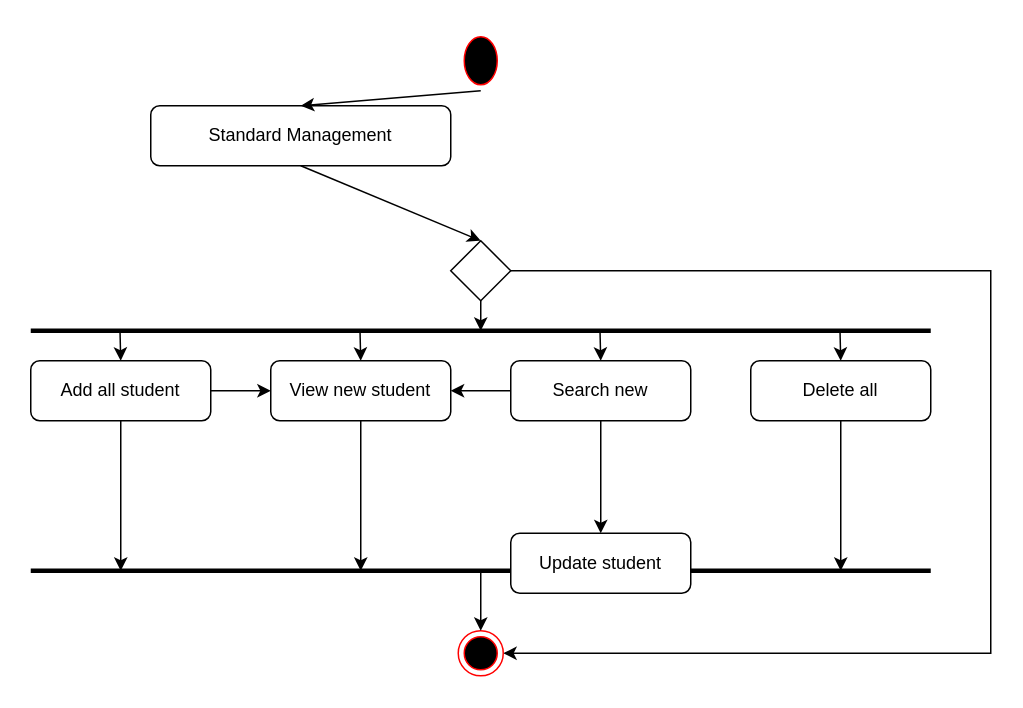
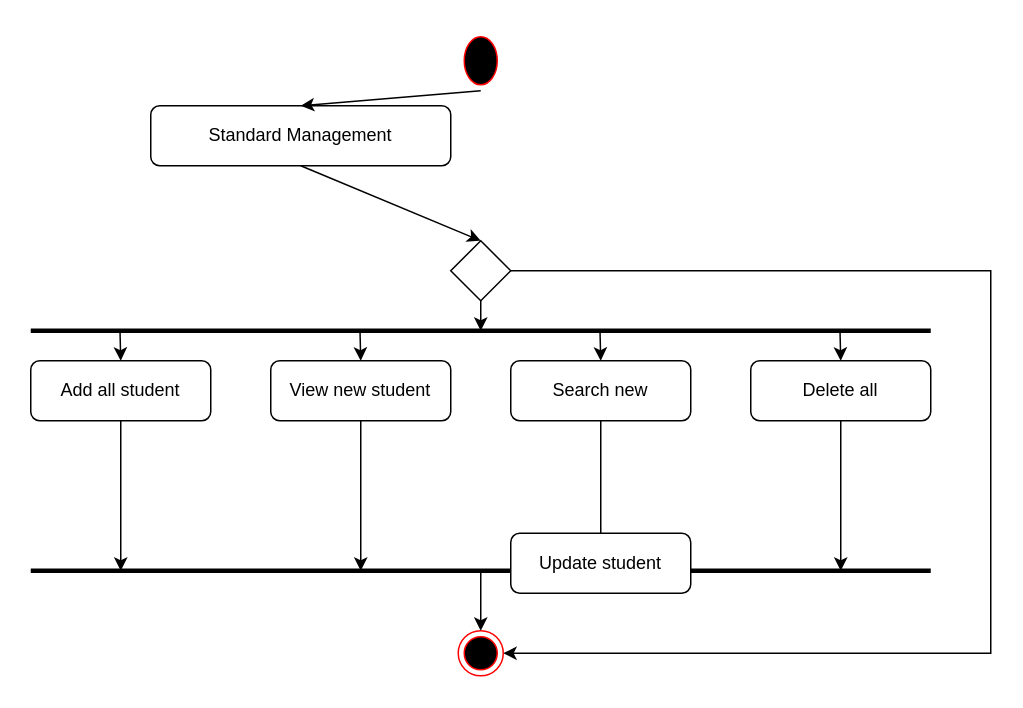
  <mxCell id="0" />
  <mxCell id="1" parent="0" />
  <mxCell id="2" value="" style="ellipse;html=1;shape=startState;fillColor=#000000;strokeColor=#ff0000;" vertex="1" parent="1"><mxGeometry x="305" y="20" width="30" height="40" as="geometry" /></mxCell>
  <mxCell id="3" value="Standard Management" style="rounded=1;whiteSpace=wrap;html=1;" vertex="1" parent="1"><mxGeometry x="100" y="70" width="200" height="40" as="geometry" /></mxCell>
  <mxCell id="4" value="" style="endArrow=none;html=1;strokeWidth=3;" edge="1" parent="1"><mxGeometry width="50" height="50" relative="1" as="geometry"><mxPoint x="20" y="220" as="sourcePoint" /><mxPoint x="620" y="220" as="targetPoint" /></mxGeometry></mxCell>
  <mxCell id="5" style="edgeStyle=orthogonalEdgeStyle;rounded=0;orthogonalLoop=1;jettySize=auto;html=1;exitX=0.5;exitY=1;exitDx=0;exitDy=0;strokeWidth=1;" edge="1" parent="1" source="7"><mxGeometry relative="1" as="geometry"><mxPoint x="320" y="220" as="targetPoint" /></mxGeometry></mxCell>
  <mxCell id="6" style="edgeStyle=orthogonalEdgeStyle;rounded=0;orthogonalLoop=1;jettySize=auto;html=1;exitX=1;exitY=0.5;exitDx=0;exitDy=0;entryX=1;entryY=0.5;entryDx=0;entryDy=0;strokeWidth=1;" edge="1" parent="1" source="7" target="26"><mxGeometry relative="1" as="geometry"><Array as="points"><mxPoint x="660" y="180" /><mxPoint x="660" y="435" /></Array></mxGeometry></mxCell>
  <mxCell id="7" value="" style="rhombus;whiteSpace=wrap;html=1;" vertex="1" parent="1"><mxGeometry x="300" y="160" width="40" height="40" as="geometry" /></mxCell>
  <mxCell id="8" value="" style="endArrow=classic;html=1;strokeWidth=1;exitX=0.5;exitY=1;exitDx=0;exitDy=0;entryX=0.5;entryY=0;entryDx=0;entryDy=0;" edge="1" parent="1" source="3" target="7"><mxGeometry width="50" height="50" relative="1" as="geometry"><mxPoint x="150" y="260" as="sourcePoint" /><mxPoint x="200" y="210" as="targetPoint" /></mxGeometry></mxCell>
  <mxCell id="9" value="" style="endArrow=none;html=1;strokeWidth=3;" edge="1" parent="1"><mxGeometry width="50" height="50" relative="1" as="geometry"><mxPoint x="20" y="380" as="sourcePoint" /><mxPoint x="620" y="380" as="targetPoint" /></mxGeometry></mxCell>
- <mxCell id="10" style="edgeStyle=orthogonalEdgeStyle;rounded=0;orthogonalLoop=1;jettySize=auto;html=1;exitX=1;exitY=0.5;exitDx=0;exitDy=0;entryX=0;entryY=0.5;entryDx=0;entryDy=0;strokeWidth=1;" edge="1" parent="1" source="12" target="14"><mxGeometry relative="1" as="geometry" /></mxCell>
  <mxCell id="11" style="edgeStyle=orthogonalEdgeStyle;rounded=0;orthogonalLoop=1;jettySize=auto;html=1;exitX=0.5;exitY=1;exitDx=0;exitDy=0;strokeWidth=1;" edge="1" parent="1" source="12"><mxGeometry relative="1" as="geometry"><mxPoint x="80" y="380" as="targetPoint" /></mxGeometry></mxCell>
  <mxCell id="12" value="Add all student" style="rounded=1;whiteSpace=wrap;html=1;" vertex="1" parent="1"><mxGeometry x="20" y="240" width="120" height="40" as="geometry" /></mxCell>
  <mxCell id="13" style="edgeStyle=orthogonalEdgeStyle;rounded=0;orthogonalLoop=1;jettySize=auto;html=1;exitX=0.5;exitY=1;exitDx=0;exitDy=0;strokeWidth=1;" edge="1" parent="1" source="14"><mxGeometry relative="1" as="geometry"><mxPoint x="240" y="380" as="targetPoint" /></mxGeometry></mxCell>
  <mxCell id="14" value="View new student" style="rounded=1;whiteSpace=wrap;html=1;" vertex="1" parent="1"><mxGeometry x="180" y="240" width="120" height="40" as="geometry" /></mxCell>
- <mxCell id="15" style="edgeStyle=orthogonalEdgeStyle;rounded=0;orthogonalLoop=1;jettySize=auto;html=1;exitX=0;exitY=0.5;exitDx=0;exitDy=0;entryX=1;entryY=0.5;entryDx=0;entryDy=0;strokeWidth=1;" edge="1" parent="1" source="17" target="14"><mxGeometry relative="1" as="geometry" /></mxCell>
- <mxCell id="16" style="edgeStyle=orthogonalEdgeStyle;rounded=0;orthogonalLoop=1;jettySize=auto;html=1;exitX=0.5;exitY=1;exitDx=0;exitDy=0;entryX=0.5;entryY=0;entryDx=0;entryDy=0;strokeWidth=1;" edge="1" parent="1" source="17" target="19"><mxGeometry relative="1" as="geometry" /></mxCell>
+ <mxCell id="16" style="edgeStyle=orthogonalEdgeStyle;rounded=0;orthogonalLoop=1;jettySize=auto;html=1;exitX=0.5;exitY=1;exitDx=0;exitDy=0;entryX=0.5;entryY=0;entryDx=0;entryDy=0;strokeWidth=1;endArrow=none;" edge="1" parent="1" source="17" target="19"><mxGeometry relative="1" as="geometry" /></mxCell>
  <mxCell id="17" value="Search new" style="rounded=1;whiteSpace=wrap;html=1;" vertex="1" parent="1"><mxGeometry x="340" y="240" width="120" height="40" as="geometry" /></mxCell>
  <mxCell id="18" style="edgeStyle=orthogonalEdgeStyle;rounded=0;orthogonalLoop=1;jettySize=auto;html=1;exitX=0.5;exitY=1;exitDx=0;exitDy=0;strokeWidth=1;" edge="1" parent="1" source="19"><mxGeometry relative="1" as="geometry"><mxPoint x="400" y="380" as="targetPoint" /></mxGeometry></mxCell>
  <mxCell id="19" value="Update student" style="rounded=1;whiteSpace=wrap;html=1;" vertex="1" parent="1"><mxGeometry x="340" y="355" width="120" height="40" as="geometry" /></mxCell>
  <mxCell id="20" style="edgeStyle=orthogonalEdgeStyle;rounded=0;orthogonalLoop=1;jettySize=auto;html=1;exitX=0.5;exitY=1;exitDx=0;exitDy=0;strokeWidth=1;" edge="1" parent="1" source="21"><mxGeometry relative="1" as="geometry"><mxPoint x="560" y="380" as="targetPoint" /></mxGeometry></mxCell>
  <mxCell id="21" value="Delete all" style="rounded=1;whiteSpace=wrap;html=1;" vertex="1" parent="1"><mxGeometry x="500" y="240" width="120" height="40" as="geometry" /></mxCell>
  <mxCell id="22" value="" style="endArrow=classic;html=1;strokeWidth=1;exitX=0.5;exitY=1;exitDx=0;exitDy=0;" edge="1" parent="1"><mxGeometry width="50" height="50" relative="1" as="geometry"><mxPoint x="79.5" y="220" as="sourcePoint" /><mxPoint x="80" y="240" as="targetPoint" /></mxGeometry></mxCell>
  <mxCell id="23" value="" style="endArrow=classic;html=1;strokeWidth=1;exitX=0.5;exitY=1;exitDx=0;exitDy=0;" edge="1" parent="1"><mxGeometry width="50" height="50" relative="1" as="geometry"><mxPoint x="239.5" y="220" as="sourcePoint" /><mxPoint x="240" y="240" as="targetPoint" /></mxGeometry></mxCell>
  <mxCell id="24" value="" style="endArrow=classic;html=1;strokeWidth=1;exitX=0.5;exitY=1;exitDx=0;exitDy=0;" edge="1" parent="1"><mxGeometry width="50" height="50" relative="1" as="geometry"><mxPoint x="399.5" y="220" as="sourcePoint" /><mxPoint x="400" y="240" as="targetPoint" /></mxGeometry></mxCell>
  <mxCell id="25" value="" style="endArrow=classic;html=1;strokeWidth=1;exitX=0.5;exitY=1;exitDx=0;exitDy=0;" edge="1" parent="1"><mxGeometry width="50" height="50" relative="1" as="geometry"><mxPoint x="559.5" y="220" as="sourcePoint" /><mxPoint x="560" y="240" as="targetPoint" /></mxGeometry></mxCell>
  <mxCell id="26" value="" style="ellipse;html=1;shape=endState;fillColor=#000000;strokeColor=#ff0000;" vertex="1" parent="1"><mxGeometry x="305" y="420" width="30" height="30" as="geometry" /></mxCell>
  <mxCell id="27" value="" style="endArrow=classic;html=1;strokeWidth=1;exitX=0.5;exitY=1;exitDx=0;exitDy=0;entryX=0.5;entryY=0;entryDx=0;entryDy=0;" edge="1" parent="1" source="2" target="3"><mxGeometry width="50" height="50" relative="1" as="geometry"><mxPoint x="110" y="130" as="sourcePoint" /><mxPoint x="160" y="80" as="targetPoint" /></mxGeometry></mxCell>
  <mxCell id="28" value="" style="endArrow=classic;html=1;strokeWidth=1;entryX=0.5;entryY=0;entryDx=0;entryDy=0;" edge="1" parent="1" target="26"><mxGeometry width="50" height="50" relative="1" as="geometry"><mxPoint x="320" y="380" as="sourcePoint" /><mxPoint x="380" y="510" as="targetPoint" /></mxGeometry></mxCell>
